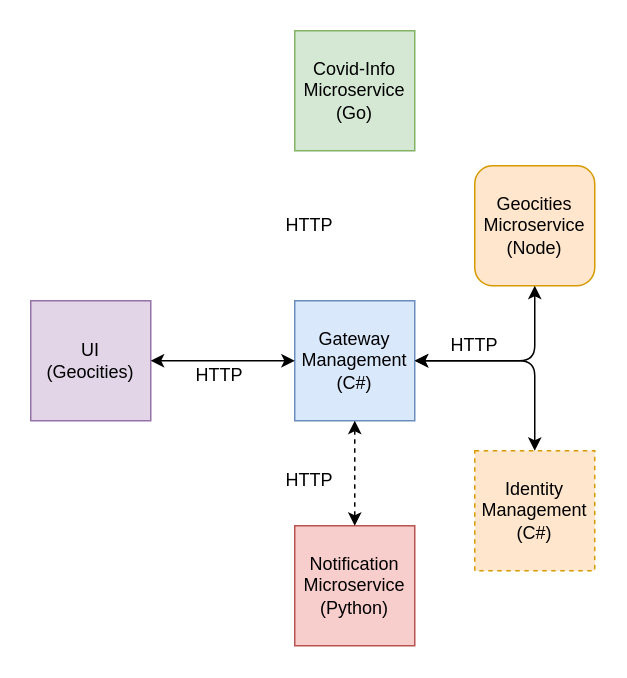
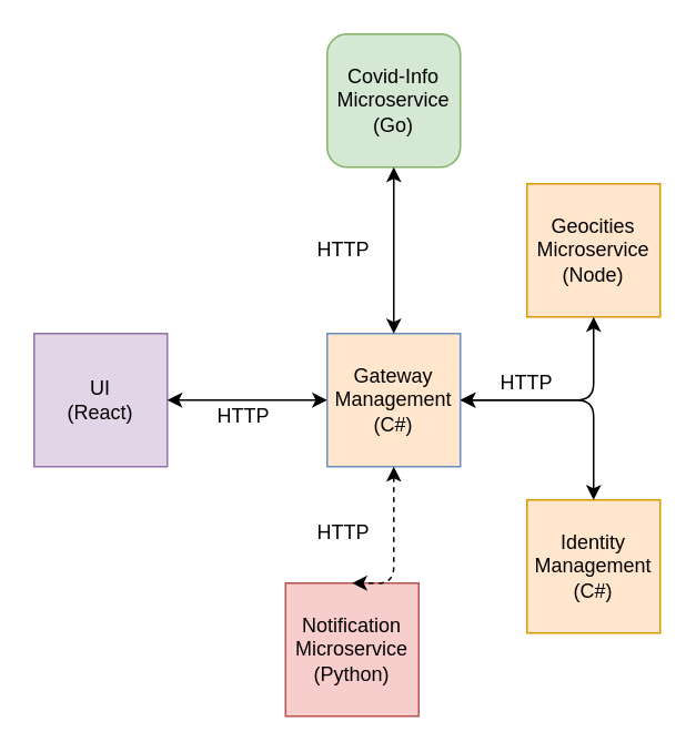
  <mxCell id="0" />
  <mxCell id="1" parent="0" />
- <mxCell id="2" value="UI&lt;br&gt;(Geocities)" style="whiteSpace=wrap;html=1;aspect=fixed;fillColor=#e1d5e7;strokeColor=#9673a6;" parent="1" vertex="1"><mxGeometry x="20" y="200" width="80" height="80" as="geometry" /></mxCell>
- <mxCell id="3" value="Notification Microservice&lt;br&gt;(Python)" style="whiteSpace=wrap;html=1;aspect=fixed;fillColor=#f8cecc;strokeColor=#b85450;" parent="1" vertex="1"><mxGeometry x="196" y="350" width="80" height="80" as="geometry" /></mxCell>
- <mxCell id="4" value="Covid-Info&lt;br&gt;Microservice&lt;br&gt;(Go)" style="whiteSpace=wrap;html=1;aspect=fixed;fillColor=#d5e8d4;strokeColor=#82b366;" parent="1" vertex="1"><mxGeometry x="196" y="20" width="80" height="80" as="geometry" /></mxCell>
- <mxCell id="5" value="Gateway&lt;br&gt;Management&lt;br&gt;(C#)" style="whiteSpace=wrap;html=1;aspect=fixed;fillColor=#dae8fc;strokeColor=#6c8ebf;" parent="1" vertex="1"><mxGeometry x="196" y="200" width="80" height="80" as="geometry" /></mxCell>
- <mxCell id="6" value="Geocities&lt;br&gt;Microservice&lt;br&gt;(Node)" style="whiteSpace=wrap;html=1;aspect=fixed;fillColor=#ffe6cc;strokeColor=#d79b00;rounded=1;" parent="1" vertex="1"><mxGeometry x="316" y="110" width="80" height="80" as="geometry" /></mxCell>
- <mxCell id="7" value="Identity&lt;br&gt;Management&lt;br&gt;(C#)" style="whiteSpace=wrap;html=1;aspect=fixed;fillColor=#ffe6cc;strokeColor=#d79b00;dashed=1;" parent="1" vertex="1"><mxGeometry x="316" y="300" width="80" height="80" as="geometry" /></mxCell>
+ <mxCell id="2" value="UI&lt;br&gt;(React)" style="whiteSpace=wrap;html=1;aspect=fixed;fillColor=#e1d5e7;strokeColor=#9673a6;" parent="1" vertex="1"><mxGeometry x="20" y="200" width="80" height="80" as="geometry" /></mxCell>
+ <mxCell id="3" value="Notification Microservice&lt;br&gt;(Python)" style="whiteSpace=wrap;html=1;aspect=fixed;fillColor=#f8cecc;strokeColor=#b85450;" parent="1" vertex="1"><mxGeometry x="171" y="350" width="80" height="80" as="geometry" /></mxCell>
+ <mxCell id="4" value="Covid-Info&lt;br&gt;Microservice&lt;br&gt;(Go)" style="whiteSpace=wrap;html=1;aspect=fixed;fillColor=#d5e8d4;strokeColor=#82b366;rounded=1;" parent="1" vertex="1"><mxGeometry x="196" y="20" width="80" height="80" as="geometry" /></mxCell>
+ <mxCell id="5" value="Gateway&lt;br&gt;Management&lt;br&gt;(C#)" style="whiteSpace=wrap;html=1;aspect=fixed;fillColor=#ffe6cc;strokeColor=#6c8ebf;" parent="1" vertex="1"><mxGeometry x="196" y="200" width="80" height="80" as="geometry" /></mxCell>
+ <mxCell id="6" value="Geocities&lt;br&gt;Microservice&lt;br&gt;(Node)" style="whiteSpace=wrap;html=1;aspect=fixed;fillColor=#ffe6cc;strokeColor=#d79b00;" parent="1" vertex="1"><mxGeometry x="316" y="110" width="80" height="80" as="geometry" /></mxCell>
+ <mxCell id="7" value="Identity&lt;br&gt;Management&lt;br&gt;(C#)" style="whiteSpace=wrap;html=1;aspect=fixed;fillColor=#ffe6cc;strokeColor=#d79b00;" parent="1" vertex="1"><mxGeometry x="316" y="300" width="80" height="80" as="geometry" /></mxCell>
+ <mxCell id="8" value="" style="startArrow=classic;endArrow=classic;html=1;exitX=0.5;exitY=1;exitDx=0;exitDy=0;entryX=0.5;entryY=0;entryDx=0;entryDy=0;" parent="1" source="4" target="5" edge="1"><mxGeometry width="50" height="50" relative="1" as="geometry"><mxPoint x="96" y="460" as="sourcePoint" /><mxPoint x="16" y="240" as="targetPoint" /><Array as="points" /></mxGeometry></mxCell>
  <mxCell id="9" value="" style="endArrow=classic;html=1;exitX=0.5;exitY=1;exitDx=0;exitDy=0;entryX=0.5;entryY=0;entryDx=0;entryDy=0;startArrow=classic;dashed=1;" parent="1" source="5" target="3" edge="1"><mxGeometry width="50" height="50" relative="1" as="geometry"><mxPoint x="-74" y="160" as="sourcePoint" /><mxPoint x="-64" y="310" as="targetPoint" /><Array as="points"><mxPoint x="236" y="350" /></Array></mxGeometry></mxCell>
  <mxCell id="10" value="HTTP" style="text;html=1;strokeColor=none;fillColor=none;align=center;verticalAlign=middle;whiteSpace=wrap;rounded=0;" parent="1" vertex="1"><mxGeometry x="186" y="140" width="40" height="20" as="geometry" /></mxCell>
  <mxCell id="11" value="HTTP" style="text;html=1;strokeColor=none;fillColor=none;align=center;verticalAlign=middle;whiteSpace=wrap;rounded=0;" parent="1" vertex="1"><mxGeometry x="186" y="310" width="40" height="20" as="geometry" /></mxCell>
  <mxCell id="12" value="" style="startArrow=classic;endArrow=classic;html=1;exitX=1;exitY=0.5;exitDx=0;exitDy=0;entryX=0;entryY=0.5;entryDx=0;entryDy=0;" parent="1" target="5" edge="1"><mxGeometry width="50" height="50" relative="1" as="geometry"><mxPoint x="100" y="240" as="sourcePoint" /><mxPoint x="204" y="330" as="targetPoint" /><Array as="points"><mxPoint x="150" y="240" /></Array></mxGeometry></mxCell>
  <mxCell id="13" value="" style="endArrow=classic;html=1;exitX=0.5;exitY=0;exitDx=0;exitDy=0;entryX=1;entryY=0.5;entryDx=0;entryDy=0;startArrow=classic;" parent="1" source="7" edge="1"><mxGeometry width="50" height="50" relative="1" as="geometry"><mxPoint x="420" y="190" as="sourcePoint" /><mxPoint x="276" y="240" as="targetPoint" /><Array as="points"><mxPoint x="356" y="240" /></Array></mxGeometry></mxCell>
  <mxCell id="14" value="" style="endArrow=classic;html=1;exitX=0.5;exitY=1;exitDx=0;exitDy=0;entryX=1;entryY=0.5;entryDx=0;entryDy=0;startArrow=classic;" parent="1" source="6" edge="1"><mxGeometry width="50" height="50" relative="1" as="geometry"><mxPoint x="356" y="300" as="sourcePoint" /><mxPoint x="276" y="240" as="targetPoint" /><Array as="points"><mxPoint x="356" y="240" /></Array></mxGeometry></mxCell>
  <mxCell id="15" value="HTTP" style="text;html=1;strokeColor=none;fillColor=none;align=center;verticalAlign=middle;whiteSpace=wrap;rounded=0;" parent="1" vertex="1"><mxGeometry x="126" y="240" width="40" height="20" as="geometry" /></mxCell>
  <mxCell id="16" value="HTTP" style="text;html=1;strokeColor=none;fillColor=none;align=center;verticalAlign=middle;whiteSpace=wrap;rounded=0;" parent="1" vertex="1"><mxGeometry x="296" y="220" width="40" height="20" as="geometry" /></mxCell>
